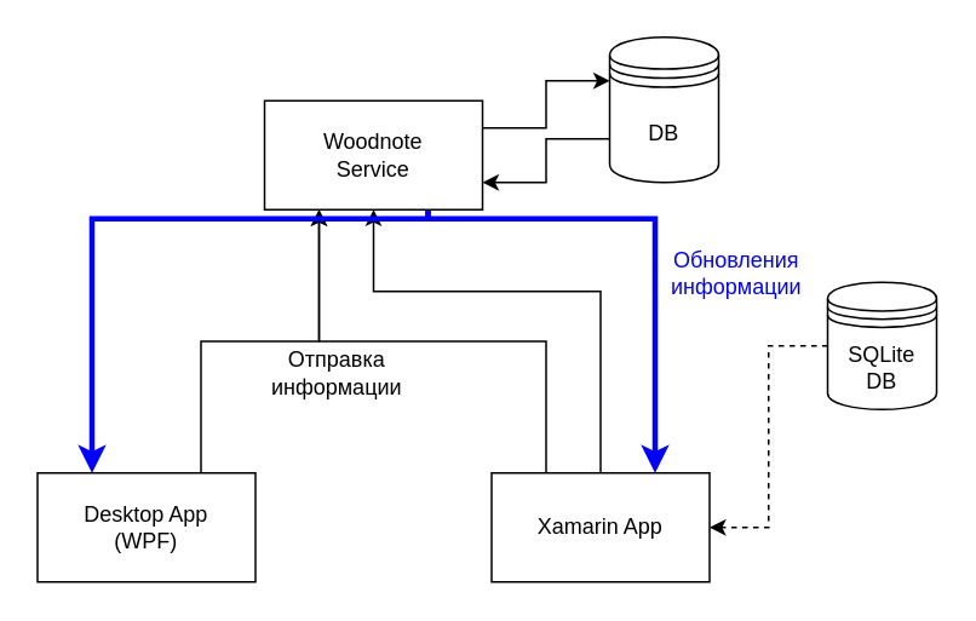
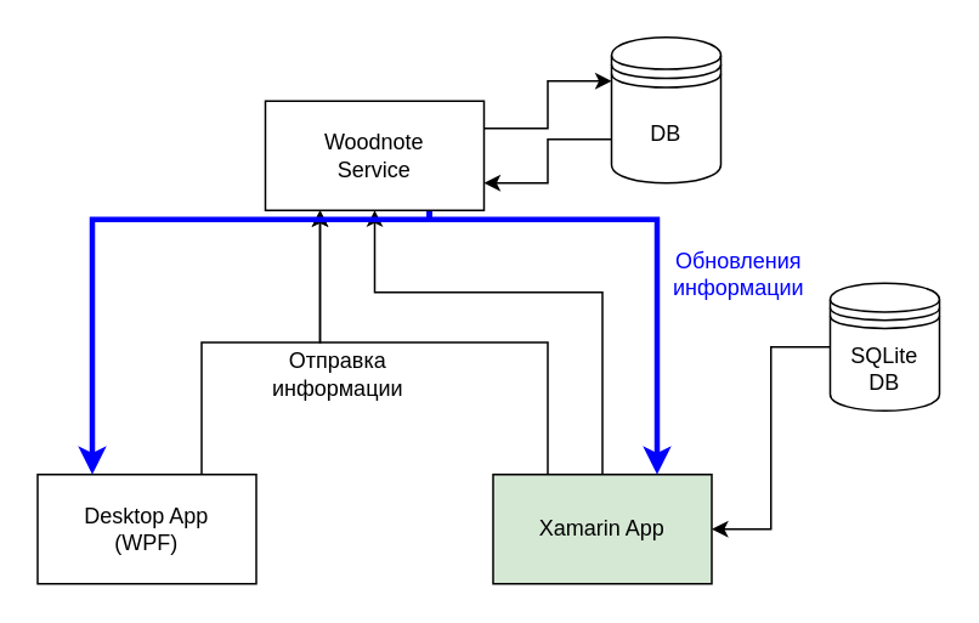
  <mxCell id="0" />
  <mxCell id="1" parent="0" />
  <mxCell id="2" style="edgeStyle=orthogonalEdgeStyle;rounded=0;orthogonalLoop=1;jettySize=auto;html=1;exitX=0.5;exitY=0;exitDx=0;exitDy=0;entryX=0.5;entryY=1;entryDx=0;entryDy=0;" parent="1" source="4" target="10" edge="1"><mxGeometry relative="1" as="geometry"><Array as="points"><mxPoint x="330" y="160" /><mxPoint x="205" y="160" /></Array></mxGeometry></mxCell>
  <mxCell id="3" style="edgeStyle=orthogonalEdgeStyle;rounded=0;orthogonalLoop=1;jettySize=auto;html=1;exitX=0.25;exitY=0;exitDx=0;exitDy=0;entryX=0.25;entryY=1;entryDx=0;entryDy=0;" parent="1" source="4" target="10" edge="1"><mxGeometry relative="1" as="geometry" /></mxCell>
- <mxCell id="4" value="Xamarin App" style="rounded=0;whiteSpace=wrap;html=1;" parent="1" vertex="1"><mxGeometry x="270" y="260" width="120" height="60" as="geometry" /></mxCell>
+ <mxCell id="4" value="Xamarin App" style="rounded=0;whiteSpace=wrap;html=1;fillColor=#d5e8d4;" parent="1" vertex="1"><mxGeometry x="270" y="260" width="120" height="60" as="geometry" /></mxCell>
  <mxCell id="5" style="edgeStyle=orthogonalEdgeStyle;rounded=0;orthogonalLoop=1;jettySize=auto;html=1;exitX=0.75;exitY=0;exitDx=0;exitDy=0;entryX=0.25;entryY=1;entryDx=0;entryDy=0;" parent="1" source="6" target="10" edge="1"><mxGeometry relative="1" as="geometry" /></mxCell>
  <mxCell id="6" value="Desktop App&lt;br&gt;(WPF)" style="rounded=0;whiteSpace=wrap;html=1;" parent="1" vertex="1"><mxGeometry x="20" y="260" width="120" height="60" as="geometry" /></mxCell>
  <mxCell id="7" style="edgeStyle=orthogonalEdgeStyle;rounded=0;orthogonalLoop=1;jettySize=auto;html=1;exitX=1;exitY=0.25;exitDx=0;exitDy=0;entryX=0;entryY=0.3;entryDx=0;entryDy=0;" parent="1" source="10" target="12" edge="1"><mxGeometry relative="1" as="geometry" /></mxCell>
  <mxCell id="8" style="edgeStyle=orthogonalEdgeStyle;rounded=0;orthogonalLoop=1;jettySize=auto;html=1;exitX=0.75;exitY=1;exitDx=0;exitDy=0;entryX=0.75;entryY=0;entryDx=0;entryDy=0;strokeWidth=3;strokeColor=#0000FF;" parent="1" source="10" target="4" edge="1"><mxGeometry relative="1" as="geometry"><Array as="points"><mxPoint x="235" y="120" /><mxPoint x="360" y="120" /></Array></mxGeometry></mxCell>
  <mxCell id="9" style="edgeStyle=orthogonalEdgeStyle;rounded=0;orthogonalLoop=1;jettySize=auto;html=1;exitX=0.75;exitY=1;exitDx=0;exitDy=0;entryX=0.25;entryY=0;entryDx=0;entryDy=0;strokeWidth=3;strokeColor=#0000FF;" parent="1" source="10" target="6" edge="1"><mxGeometry relative="1" as="geometry"><Array as="points"><mxPoint x="235" y="120" /><mxPoint x="50" y="120" /></Array></mxGeometry></mxCell>
  <mxCell id="10" value="Woodnote &lt;br&gt;Service" style="rounded=0;whiteSpace=wrap;html=1;" parent="1" vertex="1"><mxGeometry x="145" y="55" width="120" height="60" as="geometry" /></mxCell>
  <mxCell id="11" style="edgeStyle=orthogonalEdgeStyle;rounded=0;orthogonalLoop=1;jettySize=auto;html=1;exitX=0;exitY=0.7;exitDx=0;exitDy=0;entryX=1;entryY=0.75;entryDx=0;entryDy=0;" parent="1" source="12" target="10" edge="1"><mxGeometry relative="1" as="geometry" /></mxCell>
  <mxCell id="12" value="DB" style="shape=datastore;whiteSpace=wrap;html=1;" parent="1" vertex="1"><mxGeometry x="335" y="20" width="60" height="80" as="geometry" /></mxCell>
- <mxCell id="13" style="edgeStyle=orthogonalEdgeStyle;rounded=0;orthogonalLoop=1;jettySize=auto;html=1;exitX=0;exitY=0.5;exitDx=0;exitDy=0;entryX=1;entryY=0.5;entryDx=0;entryDy=0;dashed=1;" parent="1" source="14" target="4" edge="1"><mxGeometry relative="1" as="geometry" /></mxCell>
+ <mxCell id="13" style="edgeStyle=orthogonalEdgeStyle;rounded=0;orthogonalLoop=1;jettySize=auto;html=1;exitX=0;exitY=0.5;exitDx=0;exitDy=0;entryX=1;entryY=0.5;entryDx=0;entryDy=0;" parent="1" source="14" target="4" edge="1"><mxGeometry relative="1" as="geometry" /></mxCell>
  <mxCell id="14" value="SQLite&lt;br&gt;DB" style="shape=datastore;whiteSpace=wrap;html=1;" parent="1" vertex="1"><mxGeometry x="455" y="155" width="60" height="70" as="geometry" /></mxCell>
  <mxCell id="15" value="Обновления информации" style="text;html=1;strokeColor=none;fillColor=none;align=center;verticalAlign=middle;whiteSpace=wrap;rounded=0;fontColor=#0000FF;" parent="1" vertex="1"><mxGeometry x="375" y="135" width="60" height="30" as="geometry" /></mxCell>
  <mxCell id="16" value="Отправка информации" style="text;html=1;strokeColor=none;fillColor=none;align=center;verticalAlign=middle;whiteSpace=wrap;rounded=0;" vertex="1" parent="1"><mxGeometry x="145" y="190" width="80" height="30" as="geometry" /></mxCell>
